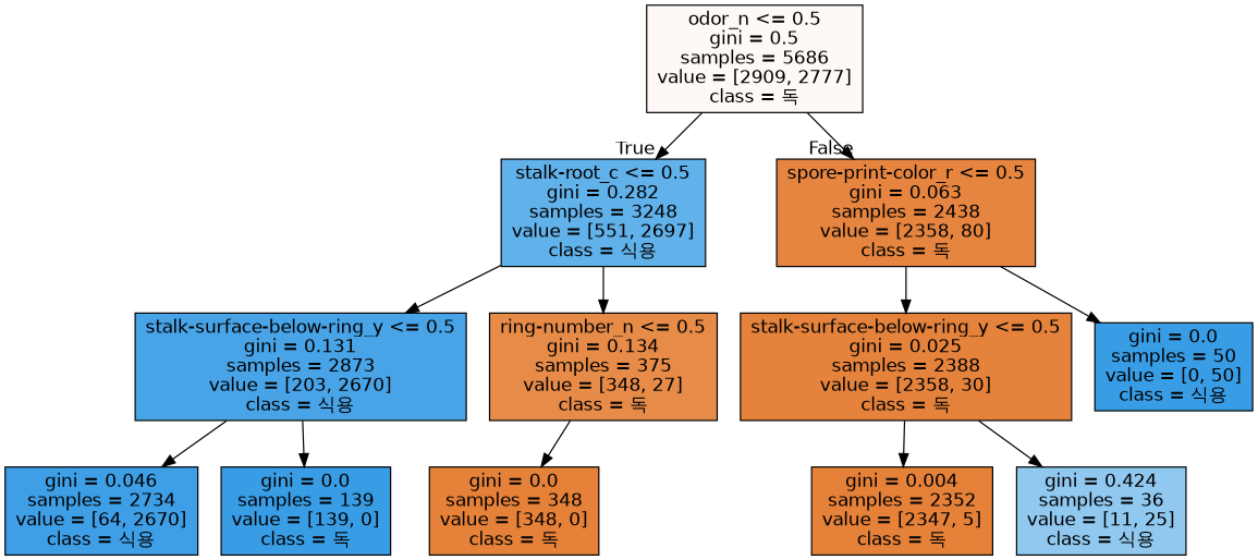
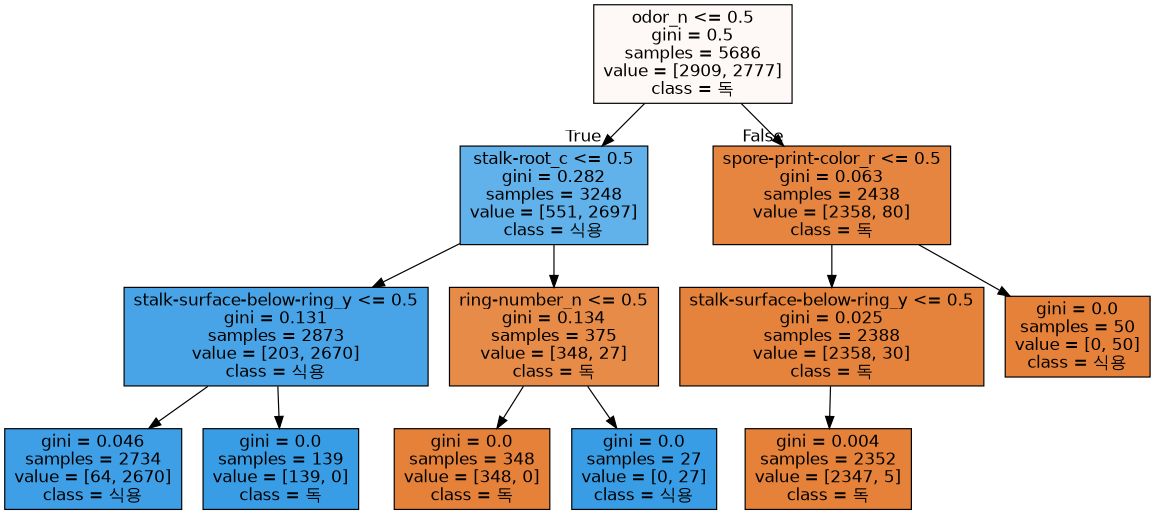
  digraph {
    node [color=black fillcolor="#399de5" fontname=helvetica shape=box style=filled]
    edge [fontname=helvetica]
    n1 [fillcolor="#fef9f6" label="odor_n <= 0.5\ngini = 0.5\nsamples = 5686\nvalue = [2909, 2777]\nclass = 독"]
    n2 [fillcolor="#61b1ea" label="stalk-root_c <= 0.5\ngini = 0.282\nsamples = 3248\nvalue = [551, 2697]\nclass = 식용"]
    n3 [fillcolor="#e68540" label="spore-print-color_r <= 0.5\ngini = 0.063\nsamples = 2438\nvalue = [2358, 80]\nclass = 독"]
    n4 [fillcolor="#48a4e7" label="stalk-surface-below-ring_y <= 0.5\ngini = 0.131\nsamples = 2873\nvalue = [203, 2670]\nclass = 식용"]
    n5 [fillcolor="#e78b48" label="ring-number_n <= 0.5\ngini = 0.134\nsamples = 375\nvalue = [348, 27]\nclass = 독"]
    n6 [fillcolor="#e5833c" label="stalk-surface-below-ring_y <= 0.5\ngini = 0.025\nsamples = 2388\nvalue = [2358, 30]\nclass = 독"]
-   n7 [label="gini = 0.0\nsamples = 50\nvalue = [0, 50]\nclass = 식용"]
+   n7 [fillcolor="#e58139" label="gini = 0.0\nsamples = 50\nvalue = [0, 50]\nclass = 식용"]
    n8 [fillcolor="#3e9fe6" label="gini = 0.046\nsamples = 2734\nvalue = [64, 2670]\nclass = 식용"]
    n9 [label="gini = 0.0\nsamples = 139\nvalue = [139, 0]\nclass = 독"]
    n10 [fillcolor="#e58139" label="gini = 0.0\nsamples = 348\nvalue = [348, 0]\nclass = 독"]
+   n11 [label="gini = 0.0\nsamples = 27\nvalue = [0, 27]\nclass = 식용"]
    n12 [fillcolor="#e58139" label="gini = 0.004\nsamples = 2352\nvalue = [2347, 5]\nclass = 독"]
-   n13 [fillcolor="#90c8f0" label="gini = 0.424\nsamples = 36\nvalue = [11, 25]\nclass = 식용"]
    n1 -> n2 [headlabel=True labelangle=45 labeldistance=2.5]
    n1 -> n3 [headlabel=False labelangle=-45 labeldistance=2.5]
    n2 -> n4
    n2 -> n5
    n3 -> n6
    n3 -> n7
    n4 -> n8
    n4 -> n9
    n5 -> n10
+   n5 -> n11
    n6 -> n12
-   n6 -> n13
  }
